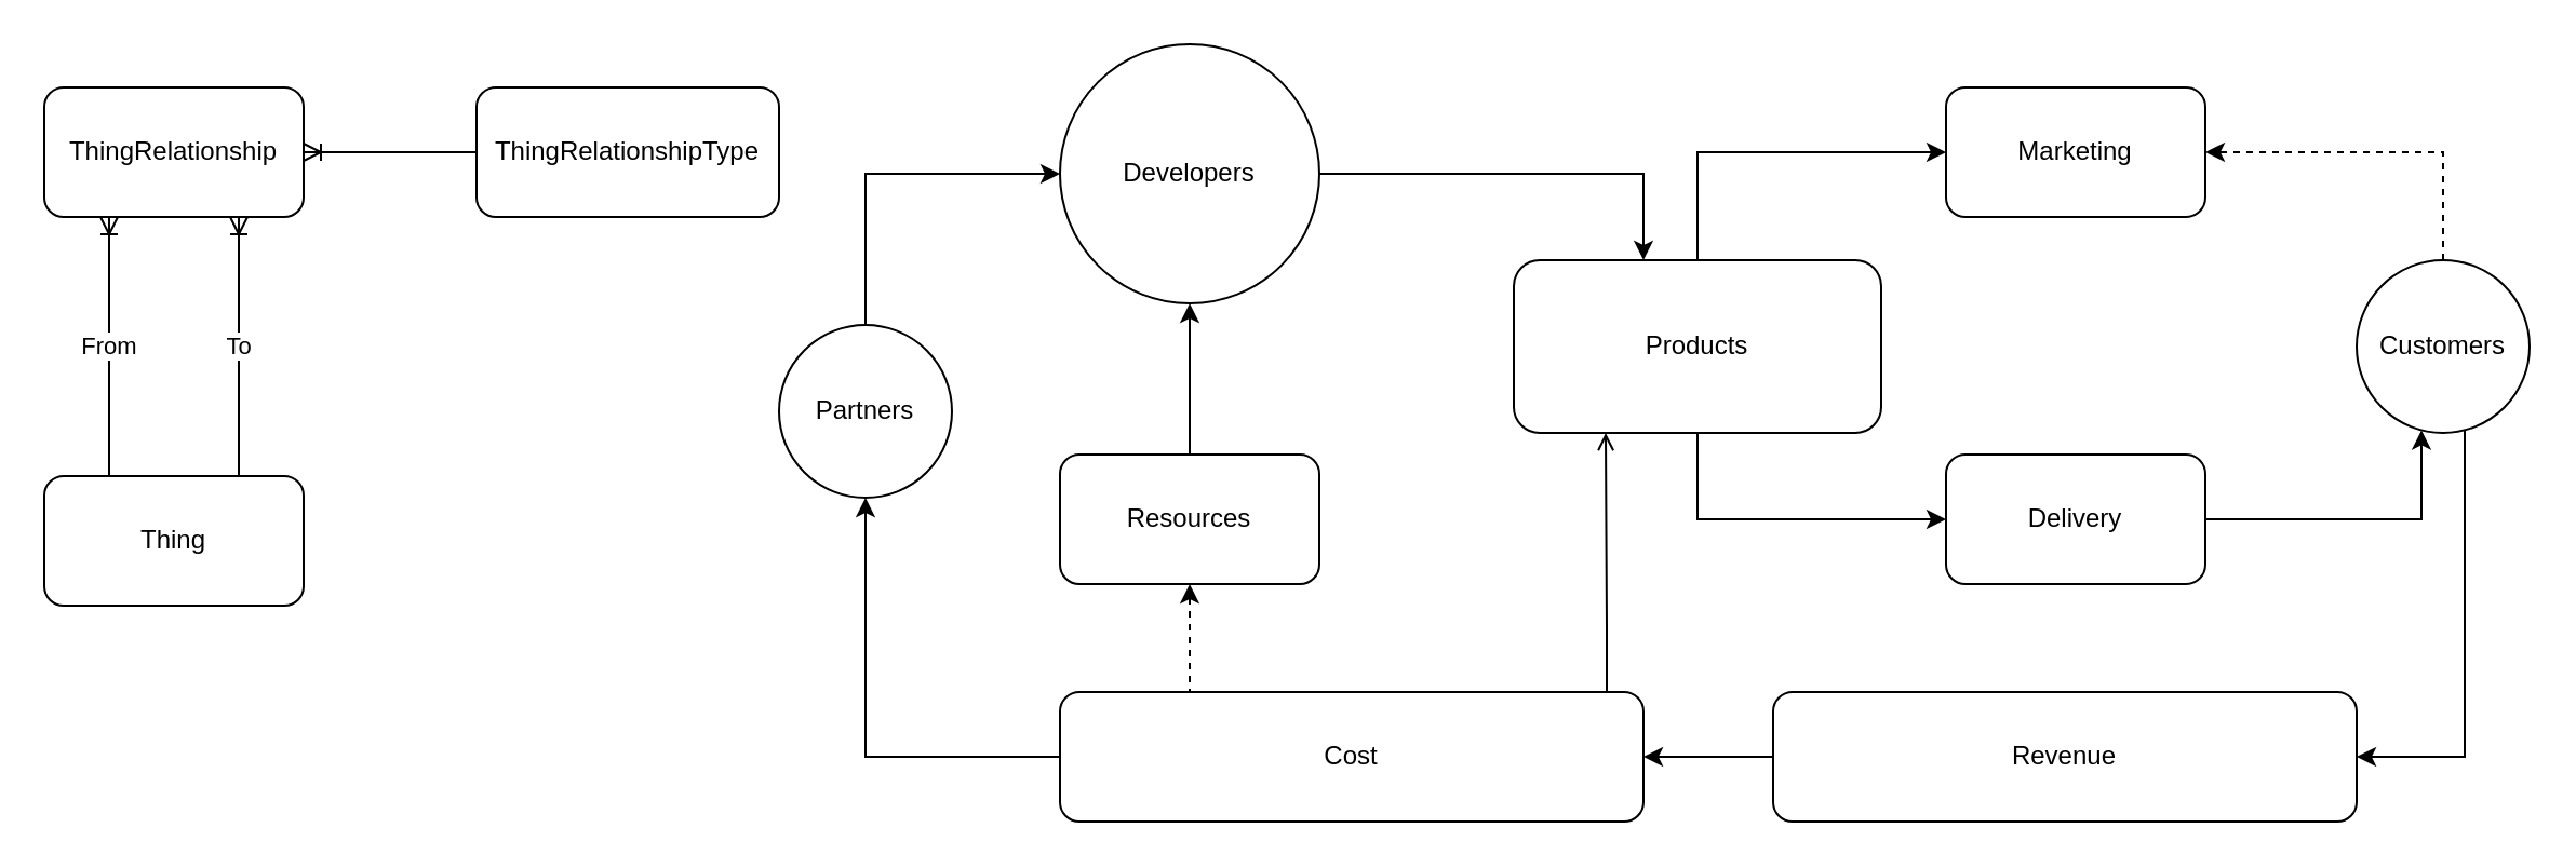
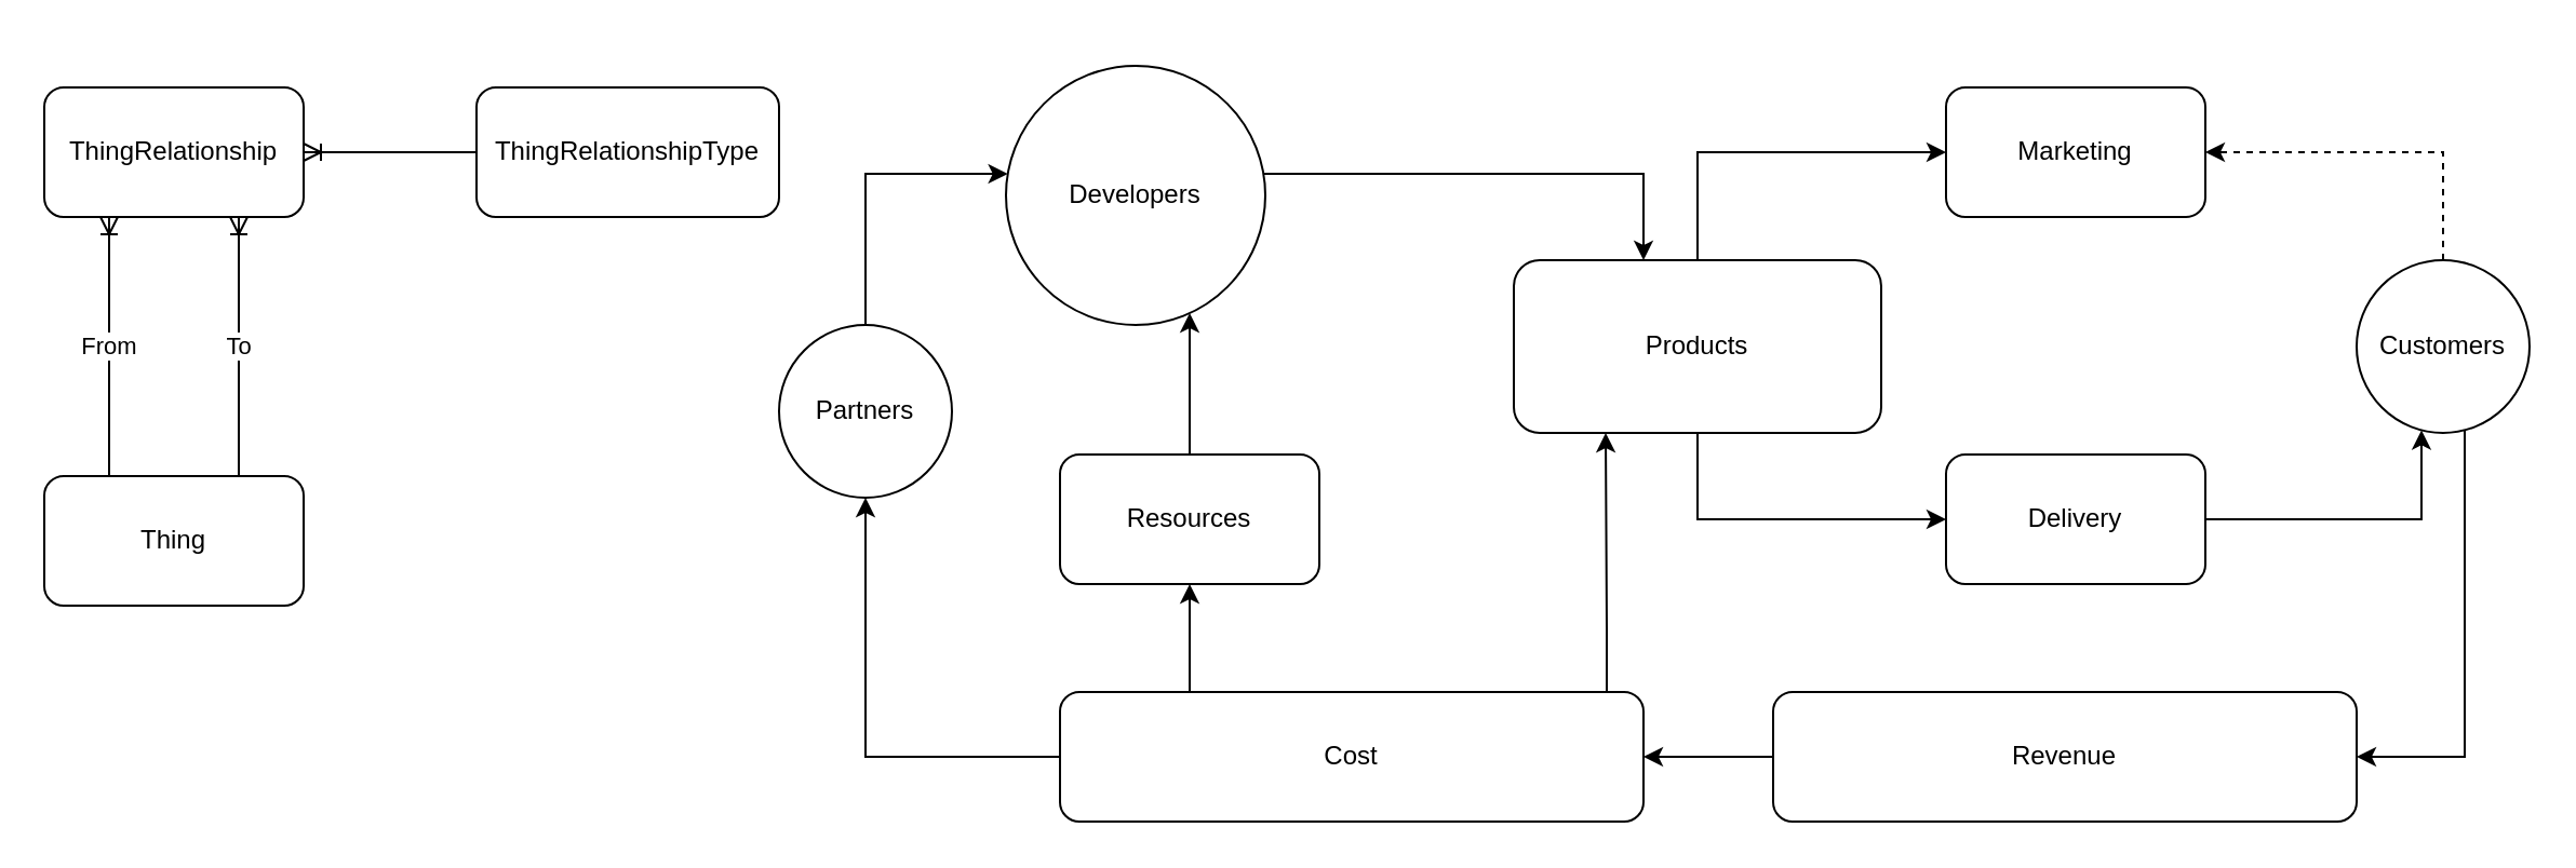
  <mxCell id="0" />
  <mxCell id="1" parent="0" />
  <mxCell id="2" value="Thing" style="rounded=1;whiteSpace=wrap;html=1;" parent="1" vertex="1"><mxGeometry x="20" y="220" width="120" height="60" as="geometry" /></mxCell>
  <mxCell id="3" value="From" style="edgeStyle=orthogonalEdgeStyle;rounded=0;orthogonalLoop=1;jettySize=auto;html=1;startArrow=ERoneToMany;startFill=0;endArrow=none;endFill=0;" parent="1" source="6" target="2" edge="1"><mxGeometry relative="1" as="geometry"><Array as="points"><mxPoint x="50" y="160" /><mxPoint x="50" y="160" /></Array></mxGeometry></mxCell>
  <mxCell id="4" value="To" style="edgeStyle=orthogonalEdgeStyle;rounded=0;orthogonalLoop=1;jettySize=auto;html=1;startArrow=ERoneToMany;startFill=0;endArrow=none;endFill=0;" parent="1" source="6" target="2" edge="1"><mxGeometry relative="1" as="geometry"><Array as="points"><mxPoint x="110" y="160" /><mxPoint x="110" y="160" /></Array></mxGeometry></mxCell>
  <mxCell id="5" style="edgeStyle=orthogonalEdgeStyle;rounded=0;orthogonalLoop=1;jettySize=auto;html=1;startArrow=ERoneToMany;startFill=0;endArrow=none;endFill=0;" parent="1" source="6" target="7" edge="1"><mxGeometry relative="1" as="geometry" /></mxCell>
  <mxCell id="6" value="ThingRelationship" style="rounded=1;whiteSpace=wrap;html=1;" parent="1" vertex="1"><mxGeometry x="20" y="40" width="120" height="60" as="geometry" /></mxCell>
  <mxCell id="7" value="ThingRelationshipType" style="rounded=1;whiteSpace=wrap;html=1;" parent="1" vertex="1"><mxGeometry x="220" y="40" width="140" height="60" as="geometry" /></mxCell>
- <mxCell id="8" style="edgeStyle=orthogonalEdgeStyle;rounded=0;orthogonalLoop=1;jettySize=auto;html=1;exitX=0.25;exitY=0;exitDx=0;exitDy=0;dashed=1;" edge="1" parent="1" source="11" target="28"><mxGeometry relative="1" as="geometry"><Array as="points"><mxPoint x="550" y="320" /></Array></mxGeometry></mxCell>
+ <mxCell id="8" style="edgeStyle=orthogonalEdgeStyle;rounded=0;orthogonalLoop=1;jettySize=auto;html=1;exitX=0.25;exitY=0;exitDx=0;exitDy=0;" edge="1" parent="1" source="11" target="28"><mxGeometry relative="1" as="geometry"><Array as="points"><mxPoint x="550" y="320" /></Array></mxGeometry></mxCell>
  <mxCell id="9" style="edgeStyle=orthogonalEdgeStyle;rounded=0;orthogonalLoop=1;jettySize=auto;html=1;entryX=0.5;entryY=1;entryDx=0;entryDy=0;" edge="1" parent="1" source="11" target="26"><mxGeometry relative="1" as="geometry" /></mxCell>
- <mxCell id="10" style="edgeStyle=orthogonalEdgeStyle;rounded=0;orthogonalLoop=1;jettySize=auto;html=1;entryX=0.25;entryY=1;entryDx=0;entryDy=0;endArrow=open;" edge="1" parent="1" source="11" target="16"><mxGeometry relative="1" as="geometry"><Array as="points"><mxPoint x="743" y="290" /><mxPoint x="743" y="290" /></Array></mxGeometry></mxCell>
+ <mxCell id="10" style="edgeStyle=orthogonalEdgeStyle;rounded=0;orthogonalLoop=1;jettySize=auto;html=1;entryX=0.25;entryY=1;entryDx=0;entryDy=0;" edge="1" parent="1" source="11" target="16"><mxGeometry relative="1" as="geometry"><Array as="points"><mxPoint x="743" y="290" /><mxPoint x="743" y="290" /></Array></mxGeometry></mxCell>
  <mxCell id="11" value="Cost" style="rounded=1;whiteSpace=wrap;html=1;" vertex="1" parent="1"><mxGeometry x="490" y="320" width="270" height="60" as="geometry" /></mxCell>
  <mxCell id="12" style="edgeStyle=orthogonalEdgeStyle;rounded=0;orthogonalLoop=1;jettySize=auto;html=1;" edge="1" parent="1" source="13" target="11"><mxGeometry relative="1" as="geometry" /></mxCell>
  <mxCell id="13" value="Revenue" style="rounded=1;whiteSpace=wrap;html=1;" vertex="1" parent="1"><mxGeometry x="820" y="320" width="270" height="60" as="geometry" /></mxCell>
  <mxCell id="14" style="edgeStyle=orthogonalEdgeStyle;rounded=0;orthogonalLoop=1;jettySize=auto;html=1;" edge="1" parent="1" source="16" target="20"><mxGeometry relative="1" as="geometry"><Array as="points"><mxPoint x="785" y="70" /></Array></mxGeometry></mxCell>
  <mxCell id="15" style="edgeStyle=orthogonalEdgeStyle;rounded=0;orthogonalLoop=1;jettySize=auto;html=1;" edge="1" parent="1" source="16" target="22"><mxGeometry relative="1" as="geometry"><Array as="points"><mxPoint x="785" y="240" /></Array></mxGeometry></mxCell>
  <mxCell id="16" value="&lt;span style=&quot;&quot;&gt;Products&lt;/span&gt;" style="rounded=1;whiteSpace=wrap;html=1;" vertex="1" parent="1"><mxGeometry x="700" y="120" width="170" height="80" as="geometry" /></mxCell>
  <mxCell id="17" style="edgeStyle=orthogonalEdgeStyle;rounded=0;orthogonalLoop=1;jettySize=auto;html=1;entryX=1;entryY=0.5;entryDx=0;entryDy=0;" edge="1" parent="1" source="19" target="13"><mxGeometry relative="1" as="geometry"><Array as="points"><mxPoint x="1140" y="350" /></Array></mxGeometry></mxCell>
  <mxCell id="18" style="edgeStyle=orthogonalEdgeStyle;rounded=0;orthogonalLoop=1;jettySize=auto;html=1;dashed=1;" edge="1" parent="1" source="19" target="20"><mxGeometry relative="1" as="geometry"><Array as="points"><mxPoint x="1130" y="70" /></Array></mxGeometry></mxCell>
  <mxCell id="19" value="Customers" style="ellipse;whiteSpace=wrap;html=1;aspect=fixed;" vertex="1" parent="1"><mxGeometry x="1090" y="120" width="80" height="80" as="geometry" /></mxCell>
  <mxCell id="20" value="Marketing" style="rounded=1;whiteSpace=wrap;html=1;" vertex="1" parent="1"><mxGeometry x="900" y="40" width="120" height="60" as="geometry" /></mxCell>
  <mxCell id="21" style="edgeStyle=orthogonalEdgeStyle;rounded=0;orthogonalLoop=1;jettySize=auto;html=1;" edge="1" parent="1" source="22" target="19"><mxGeometry relative="1" as="geometry"><Array as="points"><mxPoint x="1120" y="240" /></Array></mxGeometry></mxCell>
  <mxCell id="22" value="Delivery" style="rounded=1;whiteSpace=wrap;html=1;" vertex="1" parent="1"><mxGeometry x="900" y="210" width="120" height="60" as="geometry" /></mxCell>
  <mxCell id="23" style="edgeStyle=orthogonalEdgeStyle;rounded=0;orthogonalLoop=1;jettySize=auto;html=1;" edge="1" parent="1" source="24" target="16"><mxGeometry relative="1" as="geometry"><Array as="points"><mxPoint x="760" y="80" /></Array></mxGeometry></mxCell>
- <mxCell id="24" value="Developers" style="ellipse;whiteSpace=wrap;html=1;aspect=fixed;" vertex="1" parent="1"><mxGeometry x="490" y="20" width="120" height="120" as="geometry" /></mxCell>
+ <mxCell id="24" value="Developers" style="ellipse;whiteSpace=wrap;html=1;aspect=fixed;" vertex="1" parent="1"><mxGeometry x="465" y="30" width="120" height="120" as="geometry" /></mxCell>
  <mxCell id="25" style="edgeStyle=orthogonalEdgeStyle;rounded=0;orthogonalLoop=1;jettySize=auto;html=1;" edge="1" parent="1" source="26" target="24"><mxGeometry relative="1" as="geometry"><Array as="points"><mxPoint x="400" y="80" /></Array></mxGeometry></mxCell>
  <mxCell id="26" value="Partners" style="ellipse;whiteSpace=wrap;html=1;aspect=fixed;" vertex="1" parent="1"><mxGeometry x="360" y="150" width="80" height="80" as="geometry" /></mxCell>
  <mxCell id="27" style="edgeStyle=orthogonalEdgeStyle;rounded=0;orthogonalLoop=1;jettySize=auto;html=1;" edge="1" parent="1" source="28" target="24"><mxGeometry relative="1" as="geometry"><Array as="points"><mxPoint x="550" y="170" /><mxPoint x="550" y="170" /></Array></mxGeometry></mxCell>
  <mxCell id="28" value="Resources" style="rounded=1;whiteSpace=wrap;html=1;" vertex="1" parent="1"><mxGeometry x="490" y="210" width="120" height="60" as="geometry" /></mxCell>
